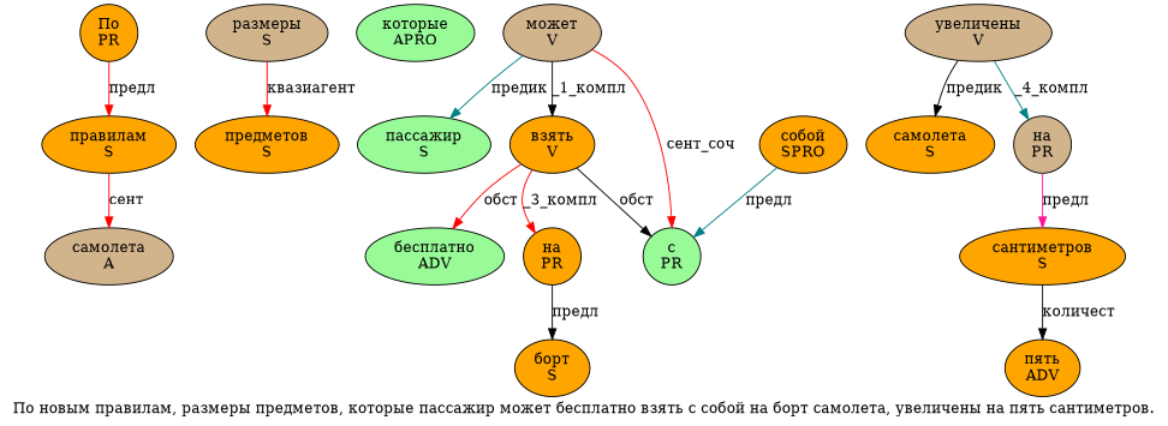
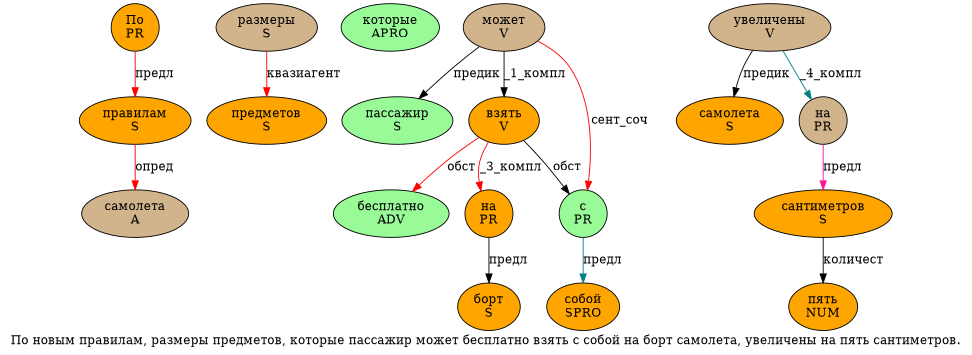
  digraph {
    label="По новым правилам, размеры предметов, которые пассажир может бесплатно взять с собой на борт самолета, увеличены на пять сантиметров."
    node [fillcolor=orange penwidth=1 shape=ellipse style=filled]
    edge [color=red]
    n1 [label="По\nPR"]
    n2 [label="правилам\nS"]
    n3 [fillcolor=tan label="самолета\nA"]
    n4 [fillcolor=tan label="размеры\nS"]
    n5 [label="предметов\nS"]
    n6 [fillcolor=palegreen label="которые\nAPRO"]
    n7 [fillcolor=palegreen label="пассажир\nS"]
    n8 [fillcolor=tan label="может\nV"]
    n9 [label="взять\nV"]
    n10 [fillcolor=palegreen label="с\nPR"]
    n11 [fillcolor=palegreen label="бесплатно\nADV"]
    n12 [label="на\nPR"]
    n13 [fillcolor=tan label="увеличены\nV"]
    n14 [label="самолета\nS"]
    n15 [fillcolor=tan label="на\nPR"]
    n16 [label="собой\nSPRO"]
    n17 [label="борт\nS"]
    n18 [label="сантиметров\nS"]
-   n19 [label="пять\nADV"]
+   n19 [label="пять\nNUM"]
    n1 -> n2 [label="предл"]
-   n2 -> n3 [label="сент"]
+   n2 -> n3 [label="опред"]
    n4 -> n5 [label="квазиагент"]
-   n8 -> n7 [color=teal label="предик"]
+   n8 -> n7 [color=black label="предик"]
    n8 -> n9 [color=black label="_1_компл"]
    n8 -> n10 [label="сент_соч"]
    n9 -> n10 [color=black label="обст"]
    n9 -> n11 [label="обст"]
    n9 -> n12 [label="_3_компл"]
-   n16 -> n10 [color=teal label="предл"]
+   n10 -> n16 [color=teal label="предл"]
    n12 -> n17 [color=black label="предл"]
    n13 -> n14 [color=black label="предик"]
    n13 -> n15 [color=teal label="_4_компл"]
    n15 -> n18 [color=deeppink label="предл"]
    n18 -> n19 [color=black label="количест"]
  }
